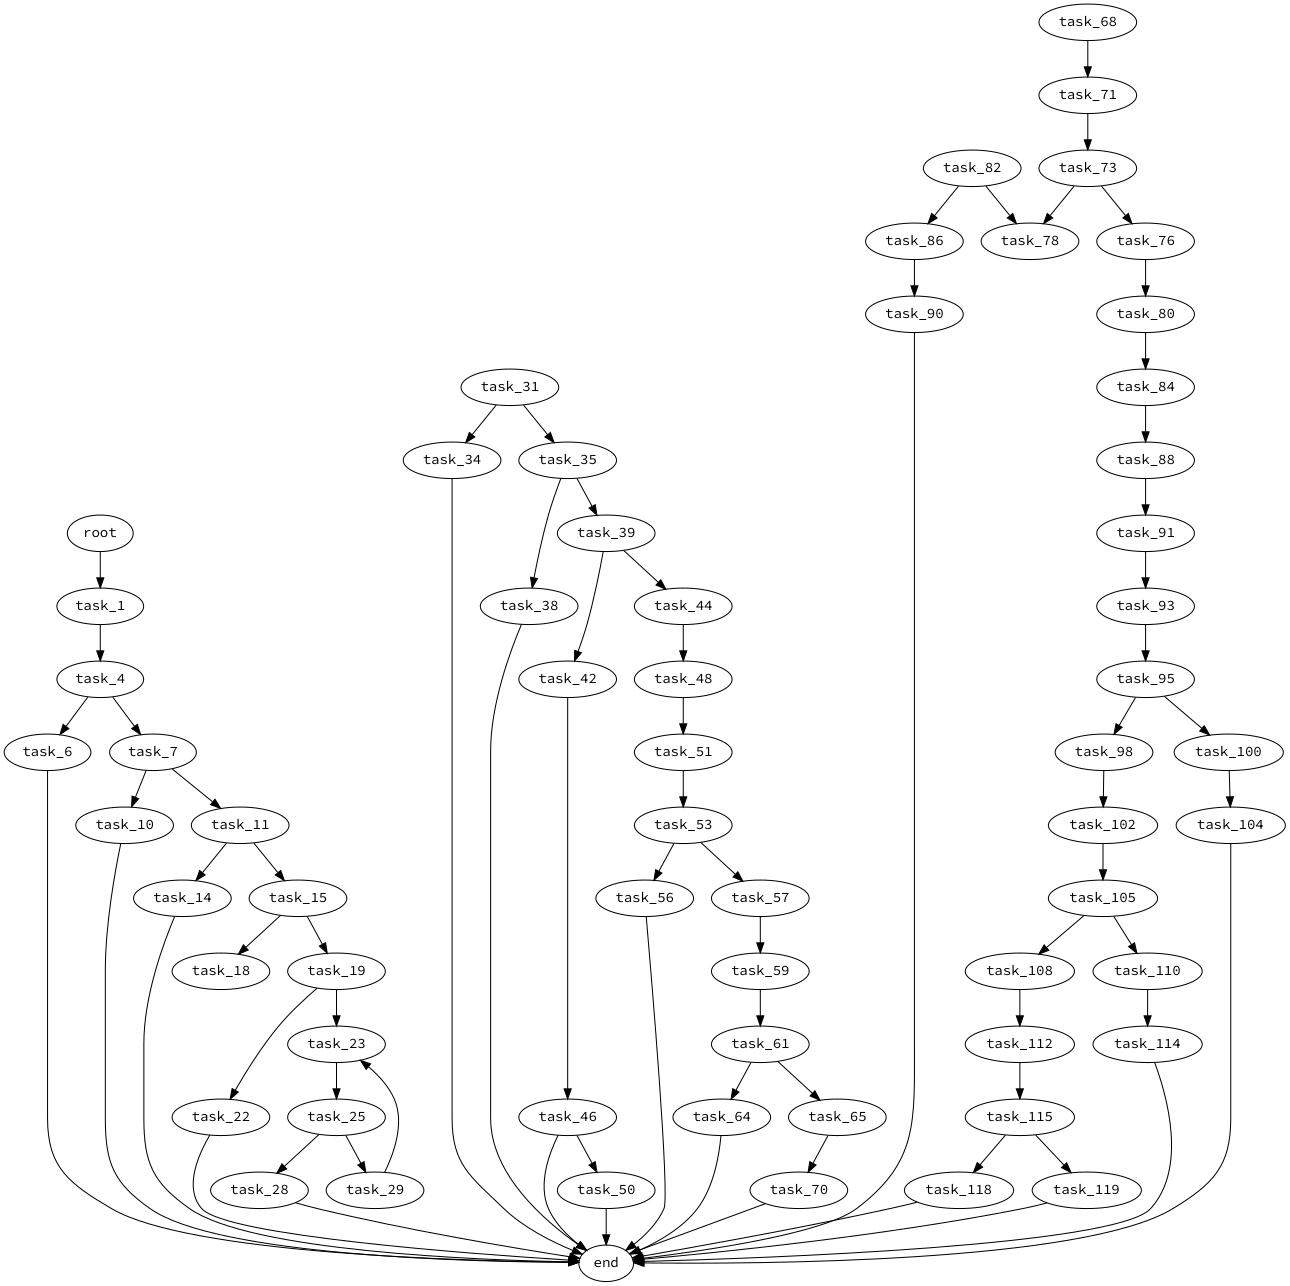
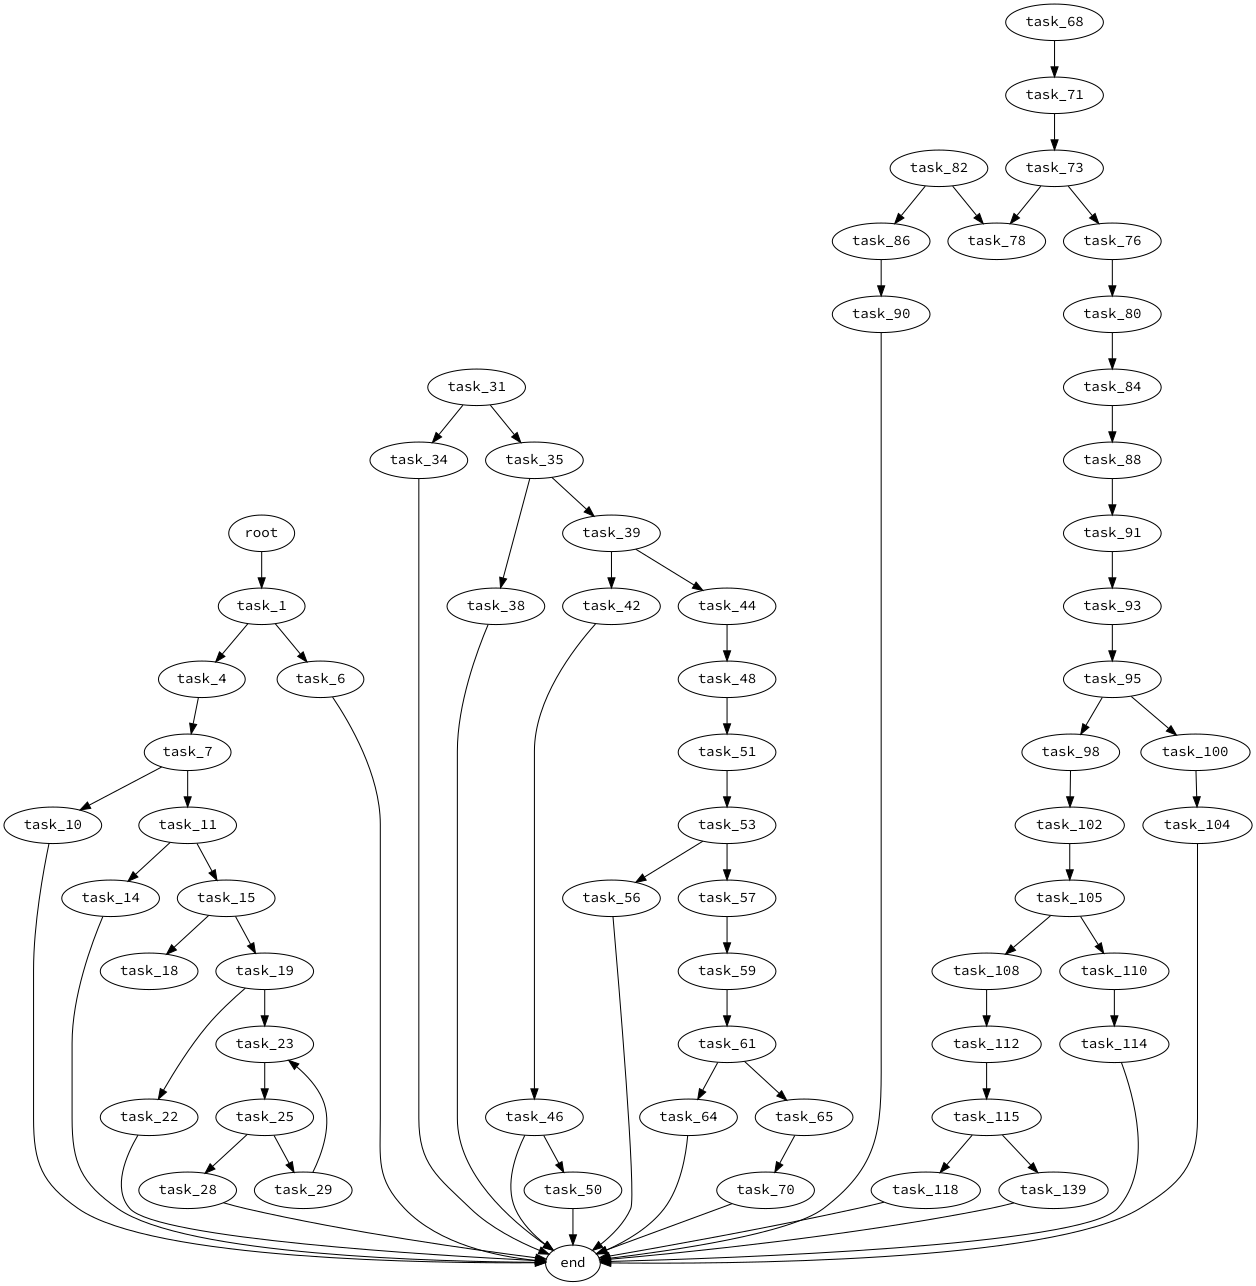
  digraph {
    fontname="Source Code Pro"
    node [fontname="Source Code Pro"]
    edge [fontname="Source Code Pro"]
    root
    task_1
    task_4
    task_6
    task_7
    end
    task_10
    task_11
    task_14
    task_15
    task_18
    task_19
    task_22
    task_23
    task_25
    task_28
    task_29
    task_31
    task_34
    task_35
    task_38
    task_39
    task_42
    task_44
    task_46
    task_48
    task_50
    task_51
    task_53
    task_56
    task_57
    task_59
    task_61
    task_64
    task_65
    task_70
    task_68
    task_71
    task_73
    task_76
    task_78
    task_80
    task_84
    task_82
    task_86
    task_88
    task_90
    task_91
    task_93
    task_95
    task_98
    task_100
    task_102
    task_104
    task_105
    task_108
    task_110
    task_112
    task_114
    task_115
    task_118
-   task_119
+   task_119 [label=task_139]
    root -> task_1
    task_1 -> task_4
-   task_4 -> task_6
+   task_1 -> task_6
    task_4 -> task_7
    task_6 -> end
    task_7 -> task_10
    task_7 -> task_11
    task_10 -> end
    task_11 -> task_14
    task_11 -> task_15
    task_14 -> end
    task_15 -> task_18
    task_15 -> task_19
    task_19 -> task_22
    task_19 -> task_23
    task_22 -> end
    task_23 -> task_25
    task_25 -> task_28
    task_25 -> task_29
    task_28 -> end
    task_29 -> task_23
    task_31 -> task_34
    task_31 -> task_35
    task_34 -> end
    task_35 -> task_38
    task_35 -> task_39
    task_38 -> end
    task_39 -> task_42
    task_39 -> task_44
    task_42 -> task_46
    task_44 -> task_48
    task_46 -> end
    task_46 -> task_50
    task_48 -> task_51
    task_50 -> end
    task_51 -> task_53
    task_53 -> task_56
    task_53 -> task_57
    task_56 -> end
    task_57 -> task_59
    task_59 -> task_61
    task_61 -> task_64
    task_61 -> task_65
    task_64 -> end
    task_65 -> task_70
    task_70 -> end
    task_68 -> task_71
    task_71 -> task_73
    task_73 -> task_76
    task_73 -> task_78
    task_76 -> task_80
    task_80 -> task_84
    task_84 -> task_88
    task_82 -> task_78
    task_82 -> task_86
    task_86 -> task_90
    task_88 -> task_91
    task_90 -> end
    task_91 -> task_93
    task_93 -> task_95
    task_95 -> task_98
    task_95 -> task_100
    task_98 -> task_102
    task_100 -> task_104
    task_102 -> task_105
    task_104 -> end
    task_105 -> task_108
    task_105 -> task_110
    task_108 -> task_112
    task_110 -> task_114
    task_112 -> task_115
    task_114 -> end
    task_115 -> task_118
    task_115 -> task_119
    task_118 -> end
    task_119 -> end
  }
